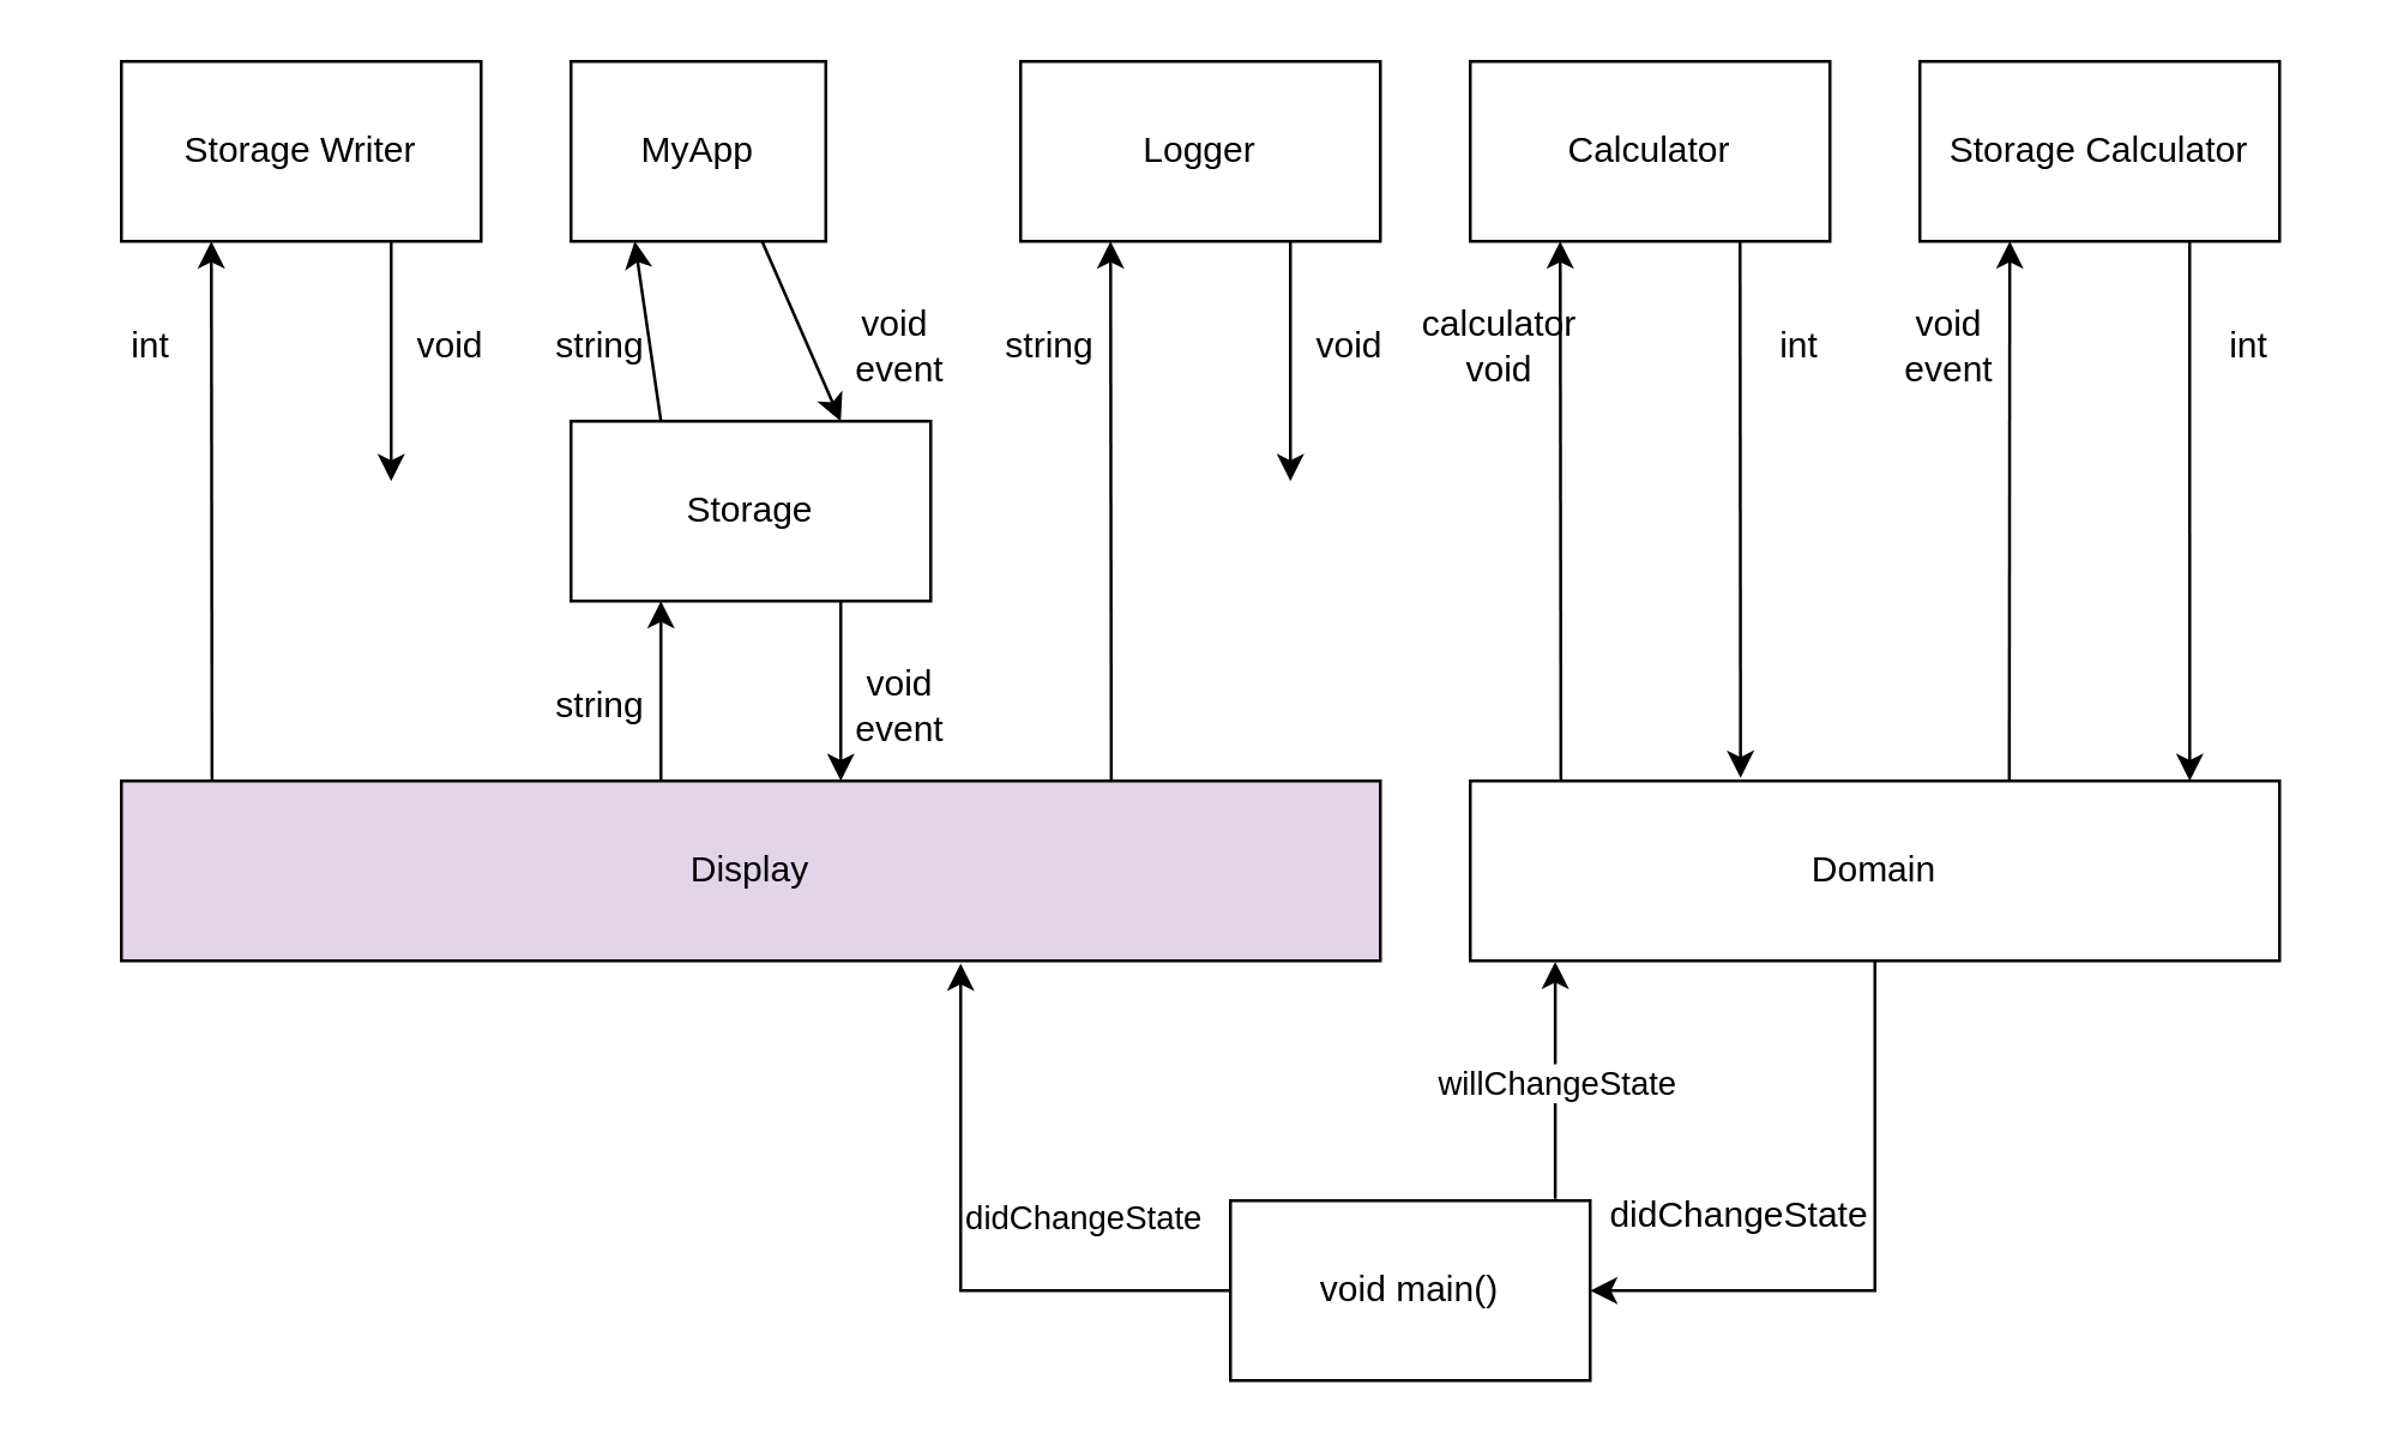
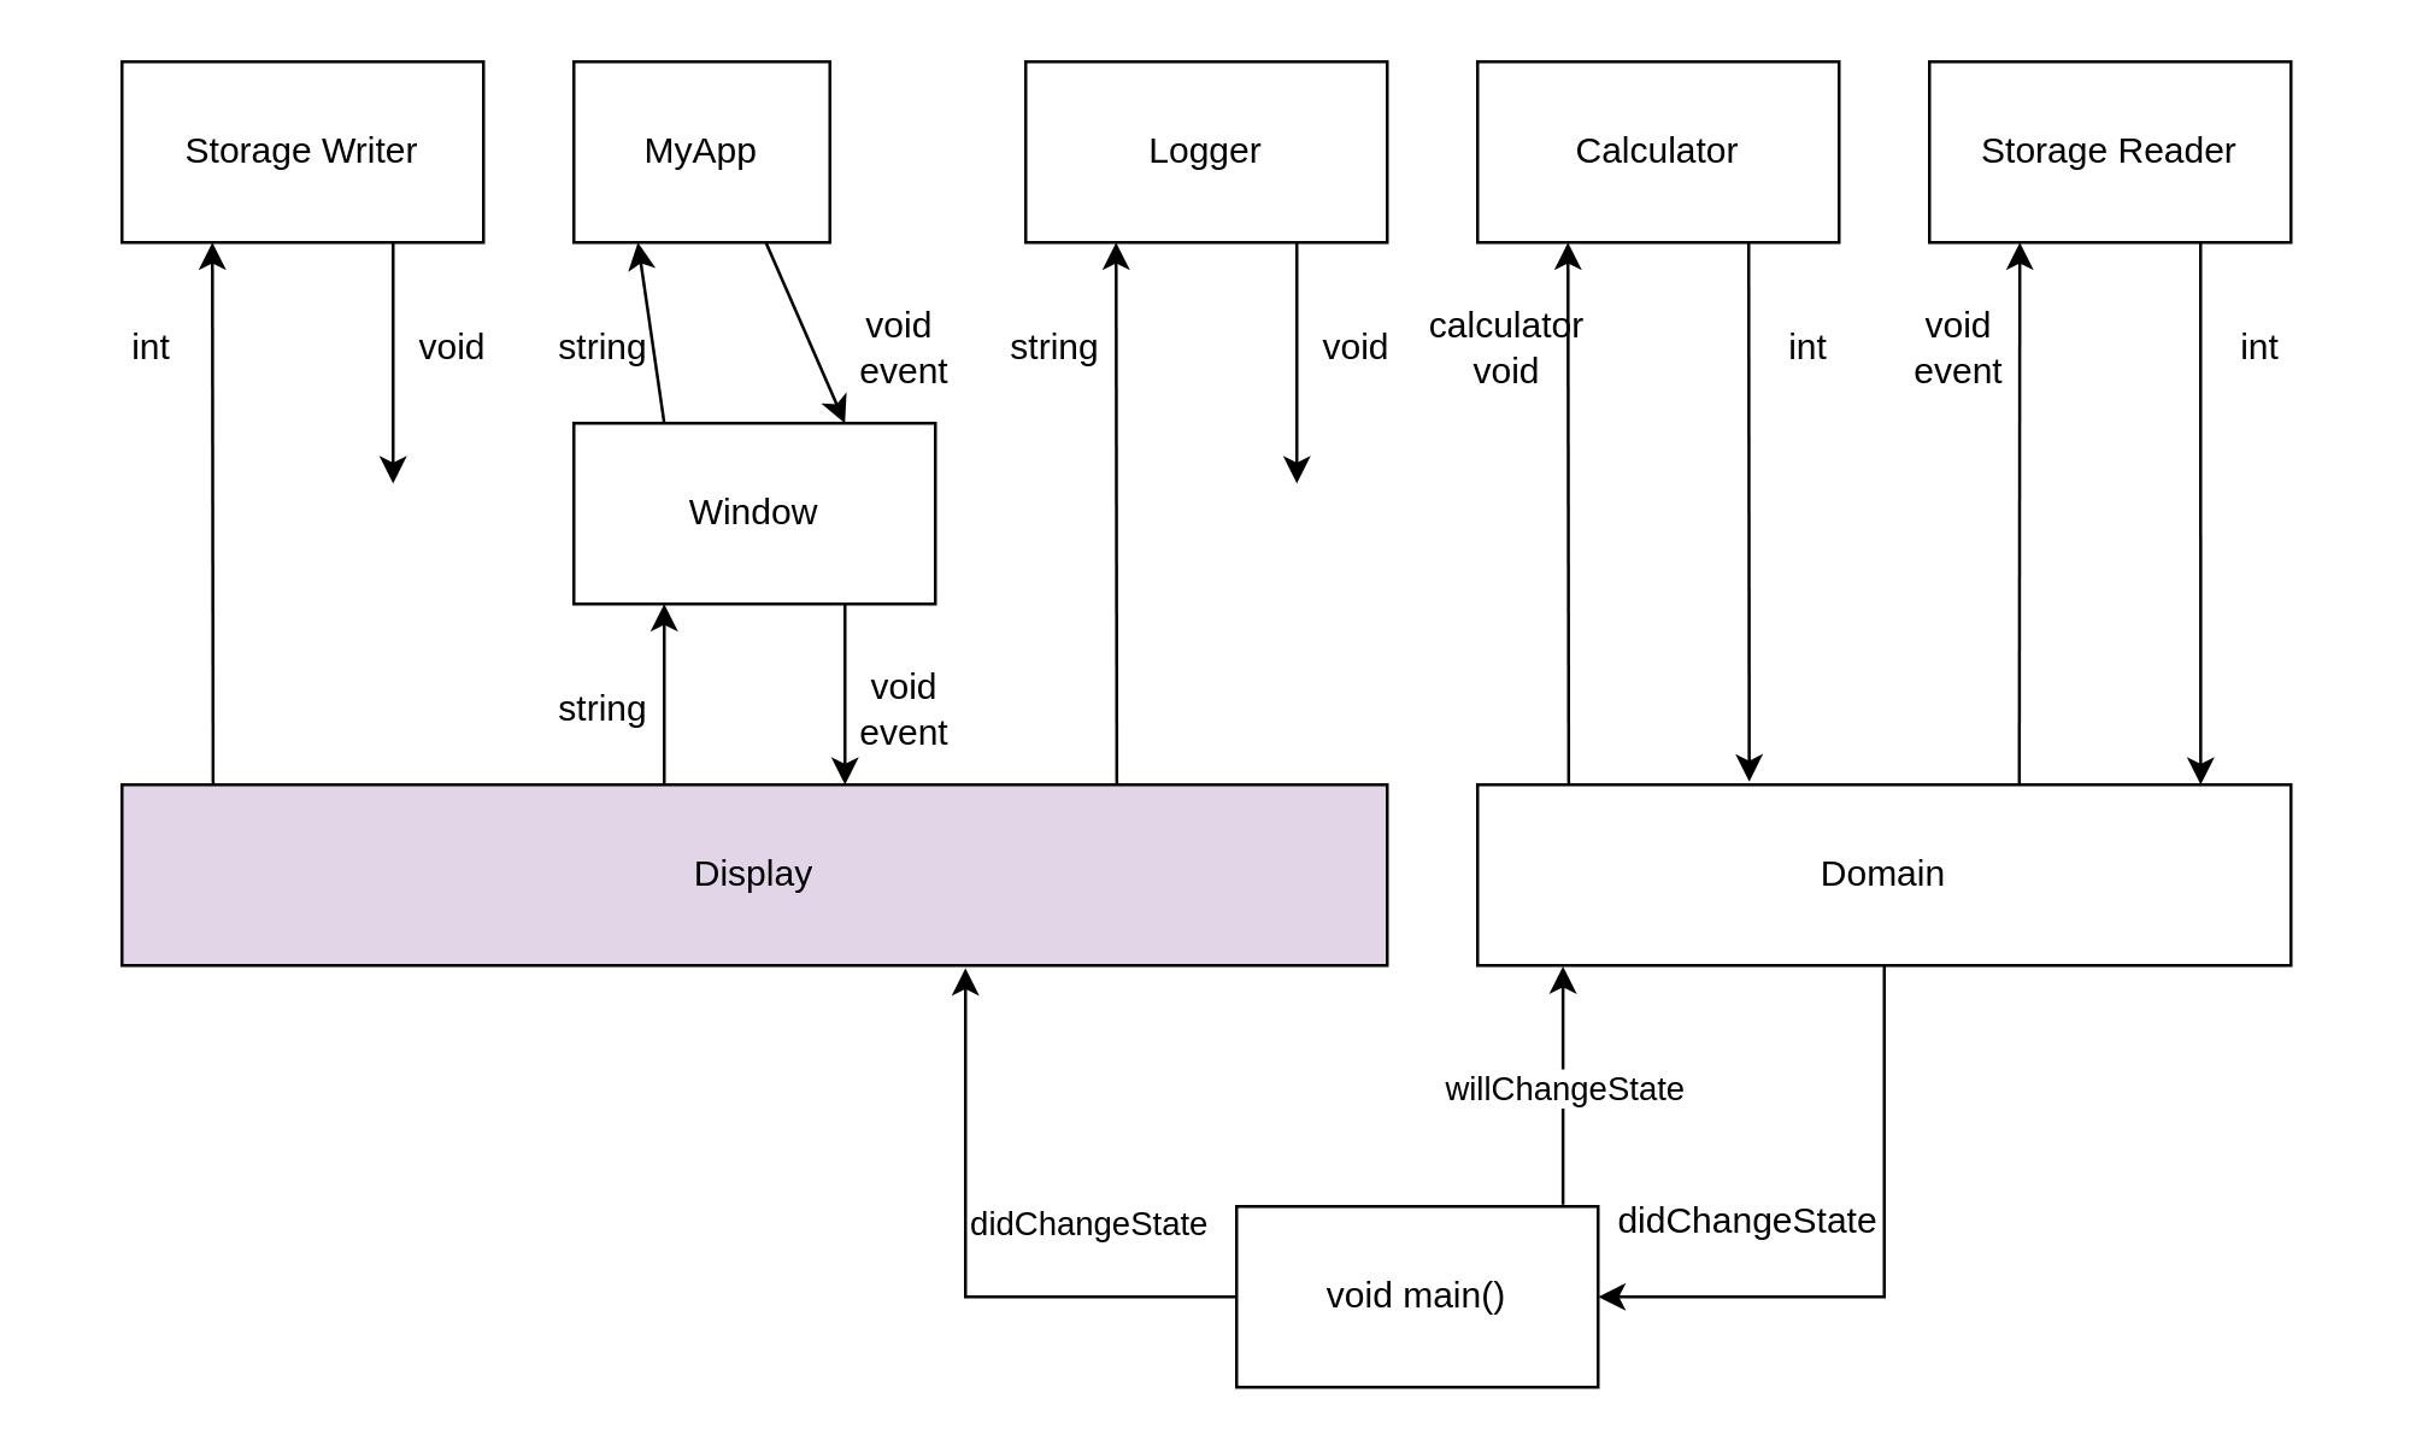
  <mxCell id="0" />
  <mxCell id="1" parent="0" />
  <mxCell id="2" value="MyApp" style="rounded=0;whiteSpace=wrap;html=1;" parent="1" vertex="1"><mxGeometry x="190" y="20" width="85" height="60" as="geometry" /></mxCell>
  <mxCell id="3" value="Logger" style="rounded=0;whiteSpace=wrap;html=1;" parent="1" vertex="1"><mxGeometry x="340" y="20" width="120" height="60" as="geometry" /></mxCell>
  <mxCell id="4" value="Calculator" style="rounded=0;whiteSpace=wrap;html=1;" parent="1" vertex="1"><mxGeometry x="490" y="20" width="120" height="60" as="geometry" /></mxCell>
- <mxCell id="5" value="Storage Calculator" style="rounded=0;whiteSpace=wrap;html=1;" parent="1" vertex="1"><mxGeometry x="640" y="20" width="120" height="60" as="geometry" /></mxCell>
+ <mxCell id="5" value="Storage Reader" style="rounded=0;whiteSpace=wrap;html=1;" parent="1" vertex="1"><mxGeometry x="640" y="20" width="120" height="60" as="geometry" /></mxCell>
  <mxCell id="6" value="" style="endArrow=classic;html=1;rounded=0;entryX=0.25;entryY=1;entryDx=0;entryDy=0;" parent="1" target="2" edge="1"><mxGeometry width="50" height="50" relative="1" as="geometry"><mxPoint x="220" y="140" as="sourcePoint" /><mxPoint x="480" y="110" as="targetPoint" /></mxGeometry></mxCell>
  <mxCell id="7" value="" style="endArrow=classic;html=1;rounded=0;exitX=0.75;exitY=1;exitDx=0;exitDy=0;" parent="1" source="2" edge="1"><mxGeometry width="50" height="50" relative="1" as="geometry"><mxPoint x="430" y="160" as="sourcePoint" /><mxPoint x="280" y="140" as="targetPoint" /></mxGeometry></mxCell>
  <mxCell id="8" value="void&amp;nbsp;&lt;br&gt;event" style="text;html=1;strokeColor=none;fillColor=none;align=center;verticalAlign=middle;whiteSpace=wrap;rounded=0;" parent="1" vertex="1"><mxGeometry x="270" y="100" width="60" height="30" as="geometry" /></mxCell>
  <mxCell id="9" value="string" style="text;html=1;strokeColor=none;fillColor=none;align=center;verticalAlign=middle;whiteSpace=wrap;rounded=0;" parent="1" vertex="1"><mxGeometry x="170" y="100" width="60" height="30" as="geometry" /></mxCell>
  <mxCell id="10" value="" style="endArrow=classic;html=1;rounded=0;entryX=0.25;entryY=1;entryDx=0;entryDy=0;exitX=0.112;exitY=-0.007;exitDx=0;exitDy=0;exitPerimeter=0;" parent="1" source="27" target="4" edge="1"><mxGeometry width="50" height="50" relative="1" as="geometry"><mxPoint x="520" y="140" as="sourcePoint" /><mxPoint x="480" y="110" as="targetPoint" /></mxGeometry></mxCell>
  <mxCell id="11" value="" style="endArrow=classic;html=1;rounded=0;entryX=0.25;entryY=1;entryDx=0;entryDy=0;exitX=0.666;exitY=0.02;exitDx=0;exitDy=0;exitPerimeter=0;" parent="1" source="27" target="5" edge="1"><mxGeometry width="50" height="50" relative="1" as="geometry"><mxPoint x="670" y="140" as="sourcePoint" /><mxPoint x="480" y="110" as="targetPoint" /></mxGeometry></mxCell>
  <mxCell id="12" value="" style="endArrow=classic;html=1;rounded=0;exitX=0.75;exitY=1;exitDx=0;exitDy=0;entryX=0.889;entryY=0;entryDx=0;entryDy=0;entryPerimeter=0;" parent="1" source="5" target="27" edge="1"><mxGeometry width="50" height="50" relative="1" as="geometry"><mxPoint x="430" y="160" as="sourcePoint" /><mxPoint x="730" y="140" as="targetPoint" /></mxGeometry></mxCell>
  <mxCell id="13" value="calculator&lt;br&gt;void" style="text;html=1;strokeColor=none;fillColor=none;align=center;verticalAlign=middle;whiteSpace=wrap;rounded=0;" parent="1" vertex="1"><mxGeometry x="470" y="100" width="60" height="30" as="geometry" /></mxCell>
  <mxCell id="14" value="" style="endArrow=classic;html=1;rounded=0;exitX=0.75;exitY=1;exitDx=0;exitDy=0;entryX=0.334;entryY=-0.017;entryDx=0;entryDy=0;entryPerimeter=0;" parent="1" source="4" target="27" edge="1"><mxGeometry width="50" height="50" relative="1" as="geometry"><mxPoint x="580" y="160" as="sourcePoint" /><mxPoint x="580" y="140" as="targetPoint" /></mxGeometry></mxCell>
  <mxCell id="15" value="int" style="text;html=1;strokeColor=none;fillColor=none;align=center;verticalAlign=middle;whiteSpace=wrap;rounded=0;" parent="1" vertex="1"><mxGeometry x="570" y="100" width="60" height="30" as="geometry" /></mxCell>
  <mxCell id="16" value="void&lt;br&gt;event" style="text;html=1;strokeColor=none;fillColor=none;align=center;verticalAlign=middle;whiteSpace=wrap;rounded=0;" parent="1" vertex="1"><mxGeometry x="620" y="100" width="60" height="30" as="geometry" /></mxCell>
  <mxCell id="17" value="int" style="text;html=1;strokeColor=none;fillColor=none;align=center;verticalAlign=middle;whiteSpace=wrap;rounded=0;" parent="1" vertex="1"><mxGeometry x="720" y="100" width="60" height="30" as="geometry" /></mxCell>
  <mxCell id="18" value="Storage Writer" style="rounded=0;whiteSpace=wrap;html=1;" parent="1" vertex="1"><mxGeometry x="40" y="20" width="120" height="60" as="geometry" /></mxCell>
- <mxCell id="19" value="Storage" style="rounded=0;whiteSpace=wrap;html=1;" parent="1" vertex="1"><mxGeometry x="190" y="140" width="120" height="60" as="geometry" /></mxCell>
+ <mxCell id="19" value="Window" style="rounded=0;whiteSpace=wrap;html=1;" parent="1" vertex="1"><mxGeometry x="190" y="140" width="120" height="60" as="geometry" /></mxCell>
  <mxCell id="20" value="" style="endArrow=classic;html=1;rounded=0;entryX=0.25;entryY=1;entryDx=0;entryDy=0;" parent="1" edge="1"><mxGeometry width="50" height="50" relative="1" as="geometry"><mxPoint x="220" y="260" as="sourcePoint" /><mxPoint x="220" y="200" as="targetPoint" /></mxGeometry></mxCell>
  <mxCell id="21" value="" style="endArrow=classic;html=1;rounded=0;exitX=0.75;exitY=1;exitDx=0;exitDy=0;" parent="1" edge="1"><mxGeometry width="50" height="50" relative="1" as="geometry"><mxPoint x="280" y="200" as="sourcePoint" /><mxPoint x="280" y="260" as="targetPoint" /></mxGeometry></mxCell>
  <mxCell id="22" value="void&lt;br&gt;event" style="text;html=1;strokeColor=none;fillColor=none;align=center;verticalAlign=middle;whiteSpace=wrap;rounded=0;" parent="1" vertex="1"><mxGeometry x="270" y="220" width="60" height="30" as="geometry" /></mxCell>
  <mxCell id="23" value="string" style="text;html=1;strokeColor=none;fillColor=none;align=center;verticalAlign=middle;whiteSpace=wrap;rounded=0;" parent="1" vertex="1"><mxGeometry x="170" y="220" width="60" height="30" as="geometry" /></mxCell>
  <mxCell id="24" value="Display" style="rounded=0;whiteSpace=wrap;html=1;fillColor=#e1d5e7;" parent="1" vertex="1"><mxGeometry x="40" y="260" width="420" height="60" as="geometry" /></mxCell>
  <mxCell id="25" value="void main()" style="rounded=0;whiteSpace=wrap;html=1;" parent="1" vertex="1"><mxGeometry x="410" y="400" width="120" height="60" as="geometry" /></mxCell>
  <mxCell id="26" style="edgeStyle=orthogonalEdgeStyle;rounded=0;orthogonalLoop=1;jettySize=auto;html=1;exitX=0.5;exitY=1;exitDx=0;exitDy=0;entryX=1;entryY=0.5;entryDx=0;entryDy=0;" parent="1" source="27" target="25" edge="1"><mxGeometry relative="1" as="geometry" /></mxCell>
  <mxCell id="27" value="Domain" style="rounded=0;whiteSpace=wrap;html=1;" parent="1" vertex="1"><mxGeometry x="490" y="260" width="270" height="60" as="geometry" /></mxCell>
  <mxCell id="28" value="" style="endArrow=classic;html=1;rounded=0;entryX=0.105;entryY=1.005;entryDx=0;entryDy=0;entryPerimeter=0;exitX=0.903;exitY=-0.01;exitDx=0;exitDy=0;exitPerimeter=0;" parent="1" source="25" target="27" edge="1"><mxGeometry width="50" height="50" relative="1" as="geometry"><mxPoint x="430" y="340" as="sourcePoint" /><mxPoint x="480" y="290" as="targetPoint" /></mxGeometry></mxCell>
  <mxCell id="29" value="willChangeState" style="edgeLabel;html=1;align=center;verticalAlign=middle;resizable=0;points=[];" parent="28" vertex="1" connectable="0"><mxGeometry x="0.051" relative="1" as="geometry"><mxPoint y="3" as="offset" /></mxGeometry></mxCell>
  <mxCell id="30" value="" style="endArrow=classic;html=1;rounded=0;entryX=0.105;entryY=1.005;entryDx=0;entryDy=0;entryPerimeter=0;exitX=0;exitY=0.5;exitDx=0;exitDy=0;" parent="1" source="25" edge="1"><mxGeometry width="50" height="50" relative="1" as="geometry"><mxPoint x="320" y="420" as="sourcePoint" /><mxPoint x="320" y="320.9" as="targetPoint" /><Array as="points"><mxPoint x="320" y="430" /></Array></mxGeometry></mxCell>
  <mxCell id="31" value="didChangeState" style="edgeLabel;html=1;align=center;verticalAlign=middle;resizable=0;points=[];labelBackgroundColor=none;" parent="30" vertex="1" connectable="0"><mxGeometry x="0.051" relative="1" as="geometry"><mxPoint x="40" y="-10" as="offset" /></mxGeometry></mxCell>
  <mxCell id="32" value="didChangeState" style="text;html=1;strokeColor=none;fillColor=none;align=center;verticalAlign=middle;whiteSpace=wrap;rounded=0;" parent="1" vertex="1"><mxGeometry x="550" y="390" width="60" height="30" as="geometry" /></mxCell>
  <mxCell id="33" value="" style="endArrow=classic;html=1;rounded=0;entryX=0.25;entryY=1;entryDx=0;entryDy=0;exitX=0.112;exitY=-0.007;exitDx=0;exitDy=0;exitPerimeter=0;" parent="1" edge="1"><mxGeometry width="50" height="50" relative="1" as="geometry"><mxPoint x="70.24" y="259.58" as="sourcePoint" /><mxPoint x="70" y="80" as="targetPoint" /></mxGeometry></mxCell>
  <mxCell id="34" value="int" style="text;html=1;strokeColor=none;fillColor=none;align=center;verticalAlign=middle;whiteSpace=wrap;rounded=0;" parent="1" vertex="1"><mxGeometry x="20" y="100" width="60" height="30" as="geometry" /></mxCell>
  <mxCell id="35" value="" style="endArrow=classic;html=1;rounded=0;exitX=0.75;exitY=1;exitDx=0;exitDy=0;" parent="1" edge="1"><mxGeometry width="50" height="50" relative="1" as="geometry"><mxPoint x="130" y="80" as="sourcePoint" /><mxPoint x="130" y="160" as="targetPoint" /></mxGeometry></mxCell>
  <mxCell id="36" value="void" style="text;html=1;strokeColor=none;fillColor=none;align=center;verticalAlign=middle;whiteSpace=wrap;rounded=0;" parent="1" vertex="1"><mxGeometry x="120" y="100" width="60" height="30" as="geometry" /></mxCell>
  <mxCell id="37" value="" style="endArrow=classic;html=1;rounded=0;entryX=0.25;entryY=1;entryDx=0;entryDy=0;exitX=0.112;exitY=-0.007;exitDx=0;exitDy=0;exitPerimeter=0;" parent="1" edge="1"><mxGeometry width="50" height="50" relative="1" as="geometry"><mxPoint x="370.24" y="259.58" as="sourcePoint" /><mxPoint x="370" y="80" as="targetPoint" /></mxGeometry></mxCell>
  <mxCell id="38" value="string" style="text;html=1;strokeColor=none;fillColor=none;align=center;verticalAlign=middle;whiteSpace=wrap;rounded=0;" parent="1" vertex="1"><mxGeometry x="320" y="100" width="60" height="30" as="geometry" /></mxCell>
  <mxCell id="39" value="" style="endArrow=classic;html=1;rounded=0;exitX=0.75;exitY=1;exitDx=0;exitDy=0;" parent="1" edge="1"><mxGeometry width="50" height="50" relative="1" as="geometry"><mxPoint x="430" y="80" as="sourcePoint" /><mxPoint x="430" y="160" as="targetPoint" /></mxGeometry></mxCell>
  <mxCell id="40" value="void" style="text;html=1;strokeColor=none;fillColor=none;align=center;verticalAlign=middle;whiteSpace=wrap;rounded=0;" parent="1" vertex="1"><mxGeometry x="420" y="100" width="60" height="30" as="geometry" /></mxCell>
